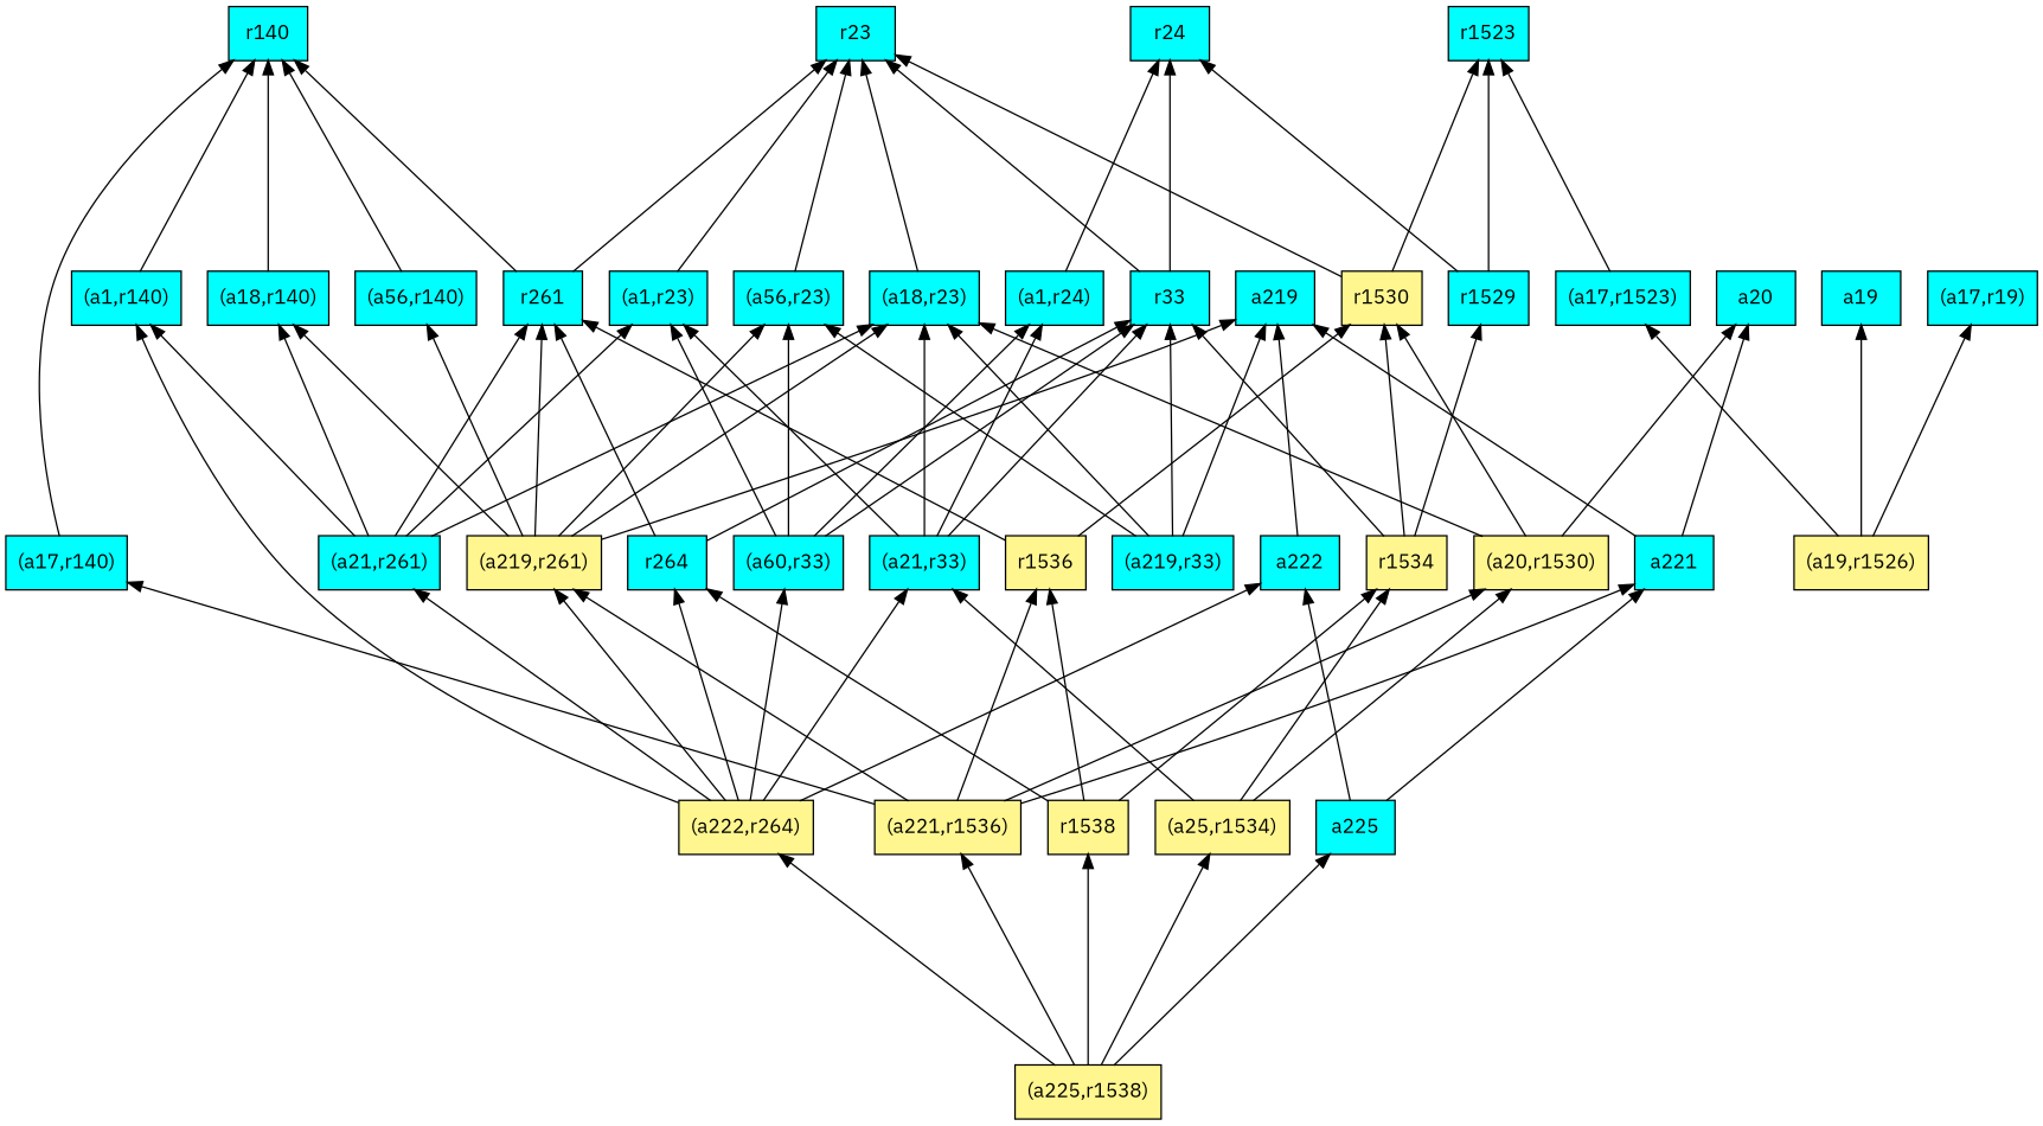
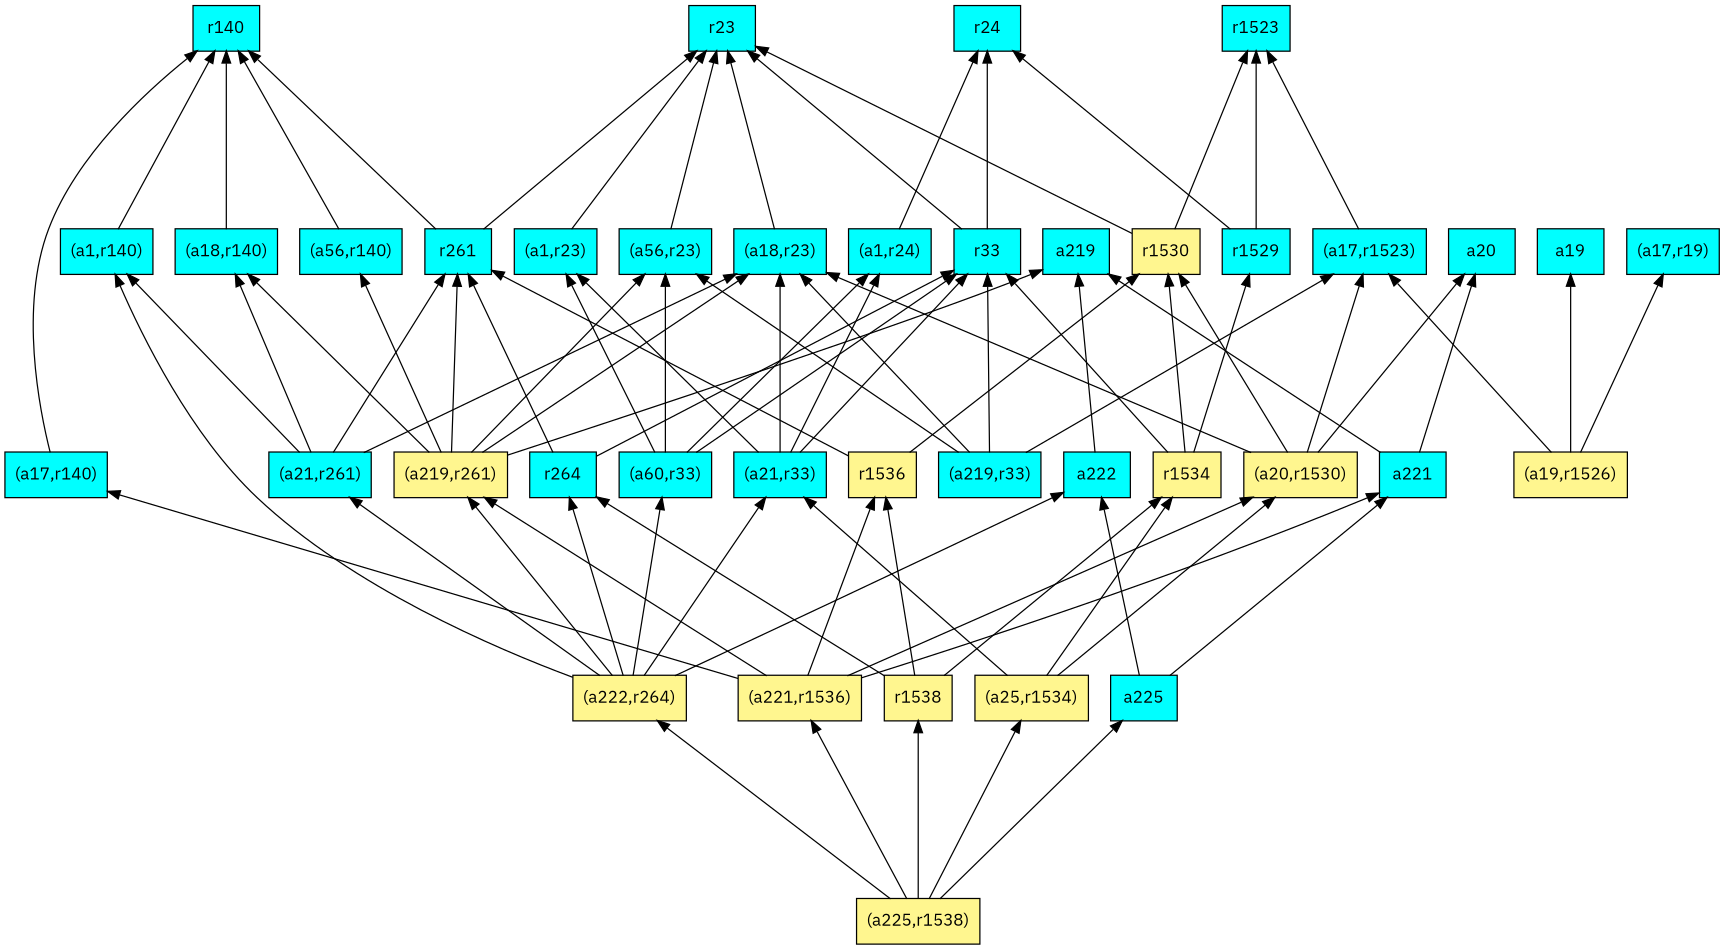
  digraph {
    fontname="IBM Plex Sans"
    rankdir=BT
    ranksep=2.0
    node [fillcolor=cyan fontname="IBM Plex Sans" shape=record style=filled]
    edge [fontname="IBM Plex Sans"]
    n1 [label="{(a56,r23)}"]
    n2 [label="{r23}"]
    n3 [fillcolor=khaki1 label="{r1536}"]
    n4 [label="{r261}"]
    n5 [fillcolor=khaki1 label="{r1530}"]
    n6 [label="{r140}"]
    n7 [label="{r1523}"]
    n8 [label="{(a21,r261)}"]
    n9 [label="{(a18,r23)}"]
    n10 [label="{(a1,r140)}"]
    n11 [label="{(a1,r23)}"]
    n12 [label="{(a18,r140)}"]
    n13 [label="{(a17,r19)}"]
    n14 [label="{a221}"]
    n15 [label="{a219}"]
    n16 [label="{a20}"]
    n17 [label="{r1529}"]
    n18 [label="{r24}"]
    n19 [fillcolor=khaki1 label="{(a20,r1530)}"]
    n20 [label="{(a17,r1523)}"]
    n21 [fillcolor=khaki1 label="{r1538}"]
    n22 [label="{r264}"]
    n23 [fillcolor=khaki1 label="{r1534}"]
    n24 [label="{r33}"]
    n25 [fillcolor=khaki1 label="{(a25,r1534)}"]
    n26 [label="{(a21,r33)}"]
    n27 [label="{(a1,r24)}"]
    n28 [label="{(a60,r33)}"]
    n29 [label="{(a219,r33)}"]
    n30 [fillcolor=khaki1 label="{(a222,r264)}"]
    n31 [fillcolor=khaki1 label="{(a219,r261)}"]
    n32 [label="{a222}"]
    n33 [label="{(a56,r140)}"]
    n34 [fillcolor=khaki1 label="{(a225,r1538)}"]
    n35 [label="{a225}"]
    n36 [fillcolor=khaki1 label="{(a221,r1536)}"]
    n37 [label="{(a17,r140)}"]
    n38 [fillcolor=khaki1 label="{(a19,r1526)}"]
    n39 [label="{a19}"]
    n1 -> n2
    n3 -> n4
    n3 -> n5
    n4 -> n2
    n4 -> n6
    n5 -> n2
    n5 -> n7
    n8 -> n4
    n8 -> n9
    n8 -> n10
-   n8 -> n11
    n8 -> n12
    n9 -> n2
    n10 -> n6
    n11 -> n2
    n12 -> n6
    n14 -> n15
    n14 -> n16
    n17 -> n7
    n17 -> n18
    n19 -> n5
    n19 -> n9
    n19 -> n16
+   n19 -> n20
    n20 -> n7
    n21 -> n3
    n21 -> n22
    n21 -> n23
    n22 -> n4
    n22 -> n24
    n23 -> n5
    n23 -> n17
    n23 -> n24
    n24 -> n2
    n24 -> n18
    n25 -> n19
    n25 -> n23
    n25 -> n26
    n26 -> n9
    n26 -> n11
    n26 -> n24
    n26 -> n27
    n27 -> n18
    n28 -> n1
    n28 -> n11
    n28 -> n24
    n28 -> n27
    n29 -> n1
    n29 -> n9
-   n29 -> n15
+   n29 -> n20
    n29 -> n24
    n30 -> n8
    n30 -> n10
    n30 -> n22
    n30 -> n26
    n30 -> n28
    n30 -> n31
    n30 -> n32
    n31 -> n1
    n31 -> n4
    n31 -> n9
    n31 -> n12
    n31 -> n15
    n31 -> n33
    n32 -> n15
    n33 -> n6
    n34 -> n21
    n34 -> n25
    n34 -> n30
    n34 -> n35
    n34 -> n36
    n35 -> n14
    n35 -> n32
    n36 -> n3
    n36 -> n14
    n36 -> n19
    n36 -> n31
    n36 -> n37
    n37 -> n6
    n38 -> n13
    n38 -> n20
    n38 -> n39
  }
